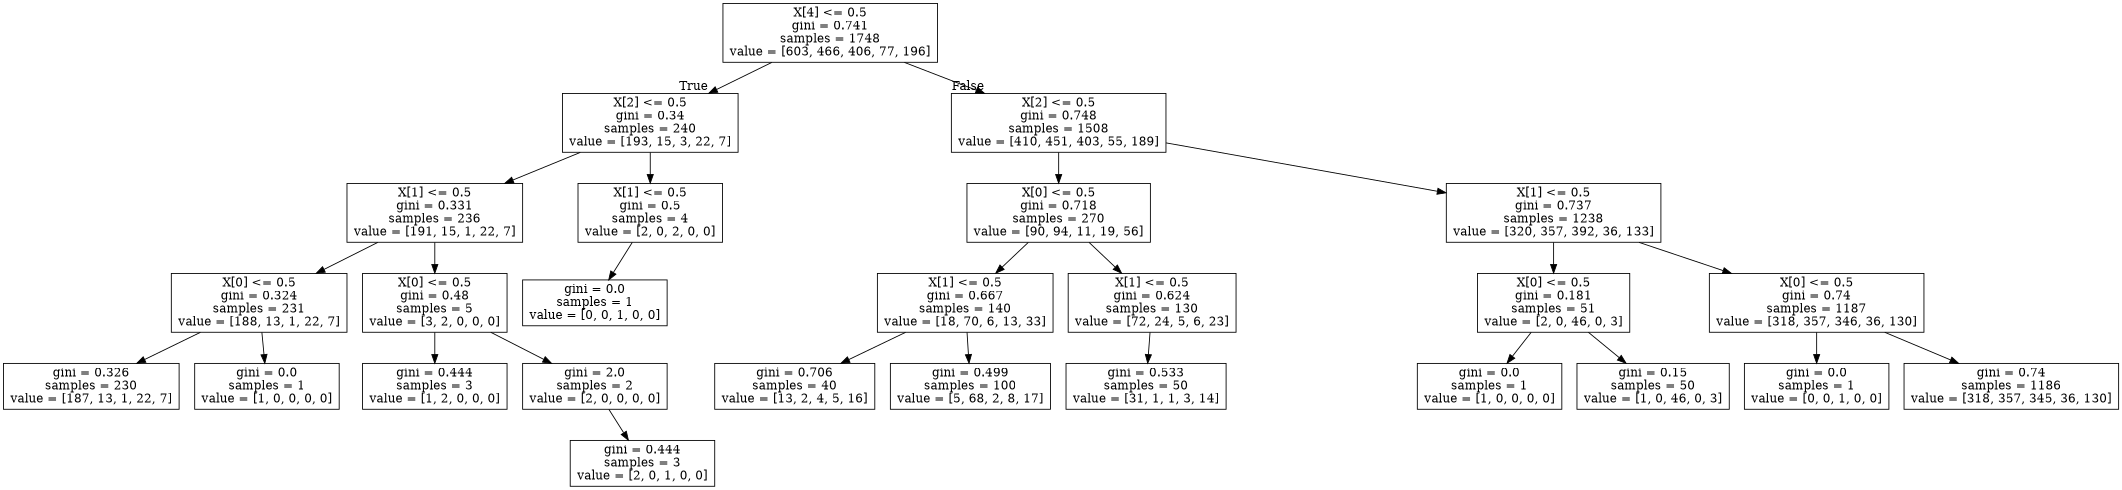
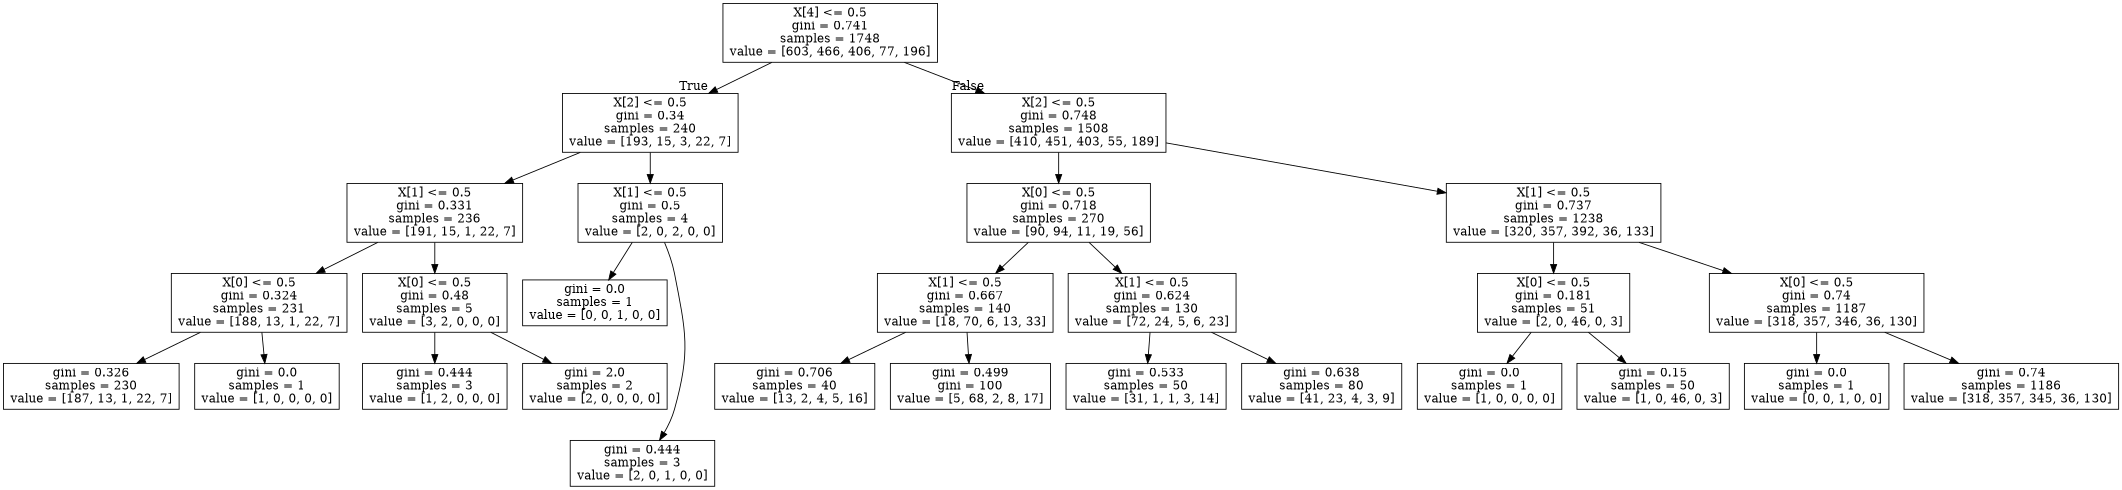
  digraph {
    node [shape=box]
    n1 [label="X[4] <= 0.5\ngini = 0.741\nsamples = 1748\nvalue = [603, 466, 406, 77, 196]"]
    n2 [label="X[2] <= 0.5\ngini = 0.34\nsamples = 240\nvalue = [193, 15, 3, 22, 7]"]
    n3 [label="X[2] <= 0.5\ngini = 0.748\nsamples = 1508\nvalue = [410, 451, 403, 55, 189]"]
    n4 [label="X[1] <= 0.5\ngini = 0.331\nsamples = 236\nvalue = [191, 15, 1, 22, 7]"]
    n5 [label="X[1] <= 0.5\ngini = 0.5\nsamples = 4\nvalue = [2, 0, 2, 0, 0]"]
    n6 [label="X[0] <= 0.5\ngini = 0.718\nsamples = 270\nvalue = [90, 94, 11, 19, 56]"]
    n7 [label="X[1] <= 0.5\ngini = 0.737\nsamples = 1238\nvalue = [320, 357, 392, 36, 133]"]
    n8 [label="X[0] <= 0.5\ngini = 0.324\nsamples = 231\nvalue = [188, 13, 1, 22, 7]"]
    n9 [label="X[0] <= 0.5\ngini = 0.48\nsamples = 5\nvalue = [3, 2, 0, 0, 0]"]
    n10 [label="gini = 0.0\nsamples = 1\nvalue = [0, 0, 1, 0, 0]"]
    n11 [label="gini = 0.444\nsamples = 3\nvalue = [2, 0, 1, 0, 0]"]
    n12 [label="gini = 0.326\nsamples = 230\nvalue = [187, 13, 1, 22, 7]"]
    n13 [label="gini = 0.0\nsamples = 1\nvalue = [1, 0, 0, 0, 0]"]
    n14 [label="gini = 0.444\nsamples = 3\nvalue = [1, 2, 0, 0, 0]"]
    n15 [label="gini = 2.0\nsamples = 2\nvalue = [2, 0, 0, 0, 0]"]
    n16 [label="X[1] <= 0.5\ngini = 0.667\nsamples = 140\nvalue = [18, 70, 6, 13, 33]"]
    n17 [label="X[1] <= 0.5\ngini = 0.624\nsamples = 130\nvalue = [72, 24, 5, 6, 23]"]
    n18 [label="X[0] <= 0.5\ngini = 0.181\nsamples = 51\nvalue = [2, 0, 46, 0, 3]"]
    n19 [label="X[0] <= 0.5\ngini = 0.74\nsamples = 1187\nvalue = [318, 357, 346, 36, 130]"]
    n20 [label="gini = 0.706\nsamples = 40\nvalue = [13, 2, 4, 5, 16]"]
-   n21 [label="gini = 0.499\nsamples = 100\nvalue = [5, 68, 2, 8, 17]"]
+   n21 [label="gini = 0.499\ngini = 100\nvalue = [5, 68, 2, 8, 17]"]
    n22 [label="gini = 0.533\nsamples = 50\nvalue = [31, 1, 1, 3, 14]"]
+   n23 [label="gini = 0.638\nsamples = 80\nvalue = [41, 23, 4, 3, 9]"]
    n24 [label="gini = 0.0\nsamples = 1\nvalue = [1, 0, 0, 0, 0]"]
    n25 [label="gini = 0.15\nsamples = 50\nvalue = [1, 0, 46, 0, 3]"]
    n26 [label="gini = 0.0\nsamples = 1\nvalue = [0, 0, 1, 0, 0]"]
    n27 [label="gini = 0.74\nsamples = 1186\nvalue = [318, 357, 345, 36, 130]"]
    n1 -> n2 [headlabel=True labelangle=45 labeldistance=2.5]
    n1 -> n3 [headlabel=False labelangle=-45 labeldistance=2.5]
    n2 -> n4
    n2 -> n5
    n3 -> n6
    n3 -> n7
    n4 -> n8
    n4 -> n9
    n5 -> n10
-   n15 -> n11
+   n5 -> n11
    n6 -> n16
    n6 -> n17
    n7 -> n18
    n7 -> n19
    n8 -> n12
    n8 -> n13
    n9 -> n14
    n9 -> n15
    n16 -> n20
    n16 -> n21
    n17 -> n22
+   n17 -> n23
    n18 -> n24
    n18 -> n25
    n19 -> n26
    n19 -> n27
  }
